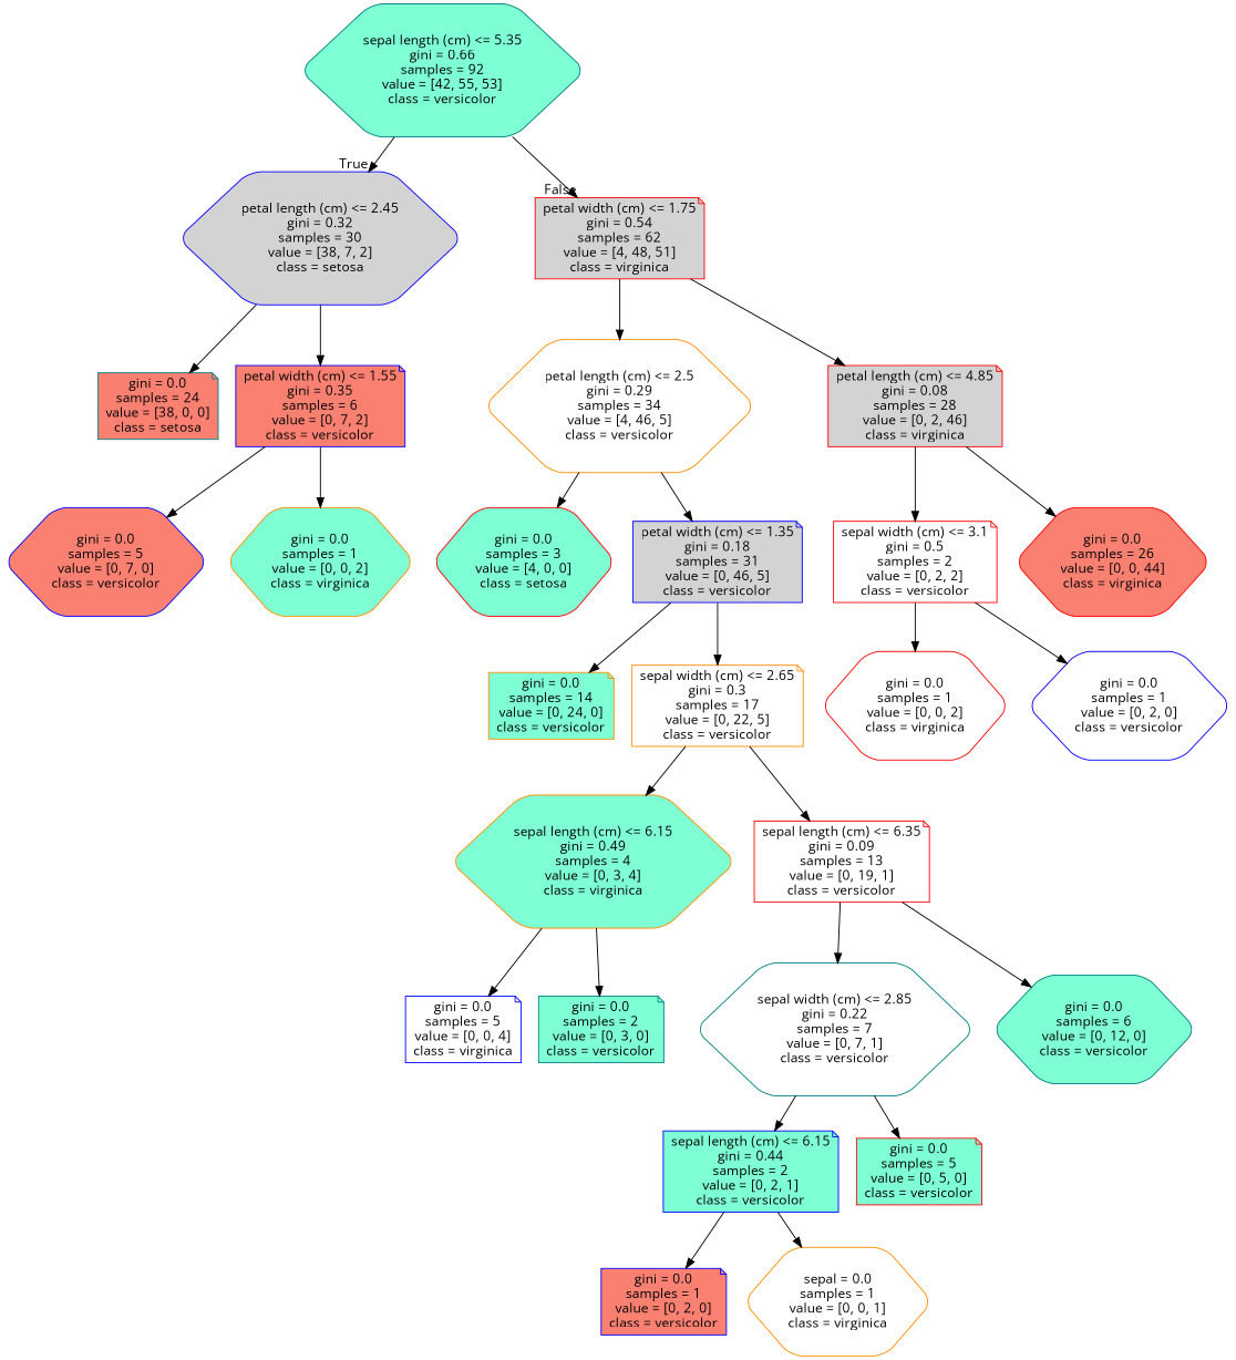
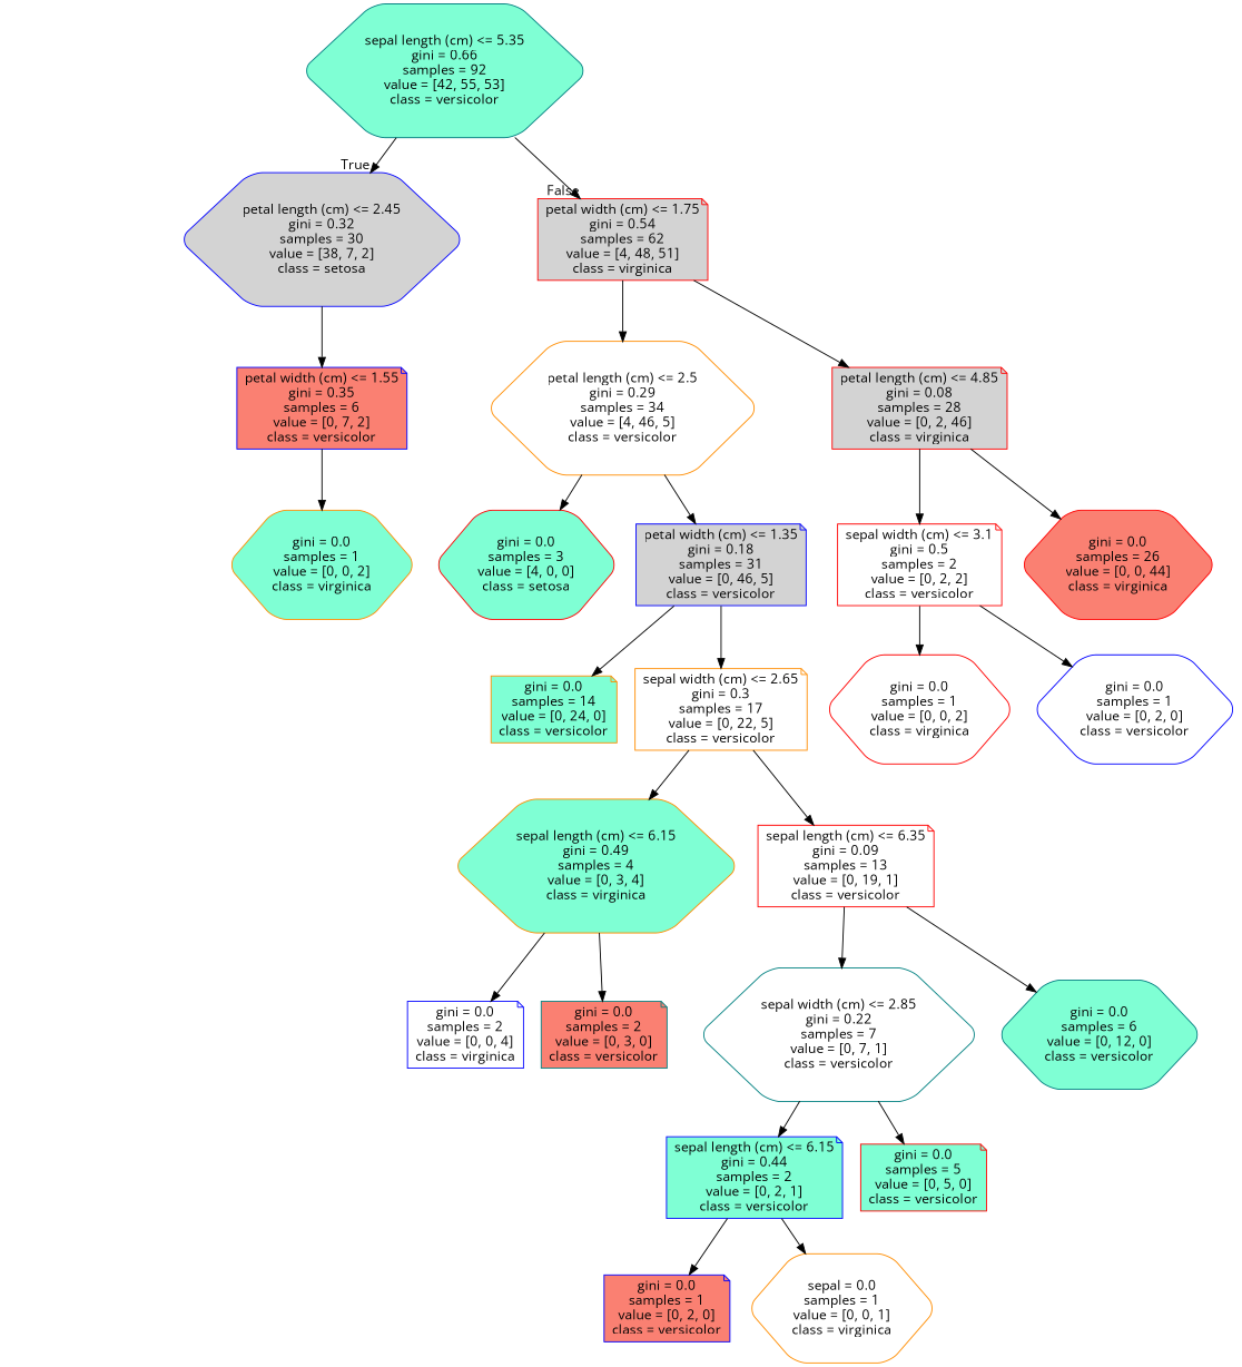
  digraph {
    fontname="Open Sans"
    node [color=blue fillcolor=aquamarine fontname="Open Sans" shape=note style="filled, rounded"]
    edge [fontname="Open Sans"]
    n1 [color=teal label="sepal length (cm) <= 5.35\ngini = 0.66\nsamples = 92\nvalue = [42, 55, 53]\nclass = versicolor" shape=hexagon]
    n2 [fillcolor=lightgrey label="petal length (cm) <= 2.45\ngini = 0.32\nsamples = 30\nvalue = [38, 7, 2]\nclass = setosa" shape=hexagon]
    n3 [color=red fillcolor=lightgrey label="petal width (cm) <= 1.75\ngini = 0.54\nsamples = 62\nvalue = [4, 48, 51]\nclass = virginica"]
-   n4 [color=teal fillcolor=salmon label="gini = 0.0\nsamples = 24\nvalue = [38, 0, 0]\nclass = setosa"]
    n5 [fillcolor=salmon label="petal width (cm) <= 1.55\ngini = 0.35\nsamples = 6\nvalue = [0, 7, 2]\nclass = versicolor"]
    n6 [color=darkorange fillcolor=white label="petal length (cm) <= 2.5\ngini = 0.29\nsamples = 34\nvalue = [4, 46, 5]\nclass = versicolor" shape=hexagon]
    n7 [color=red fillcolor=lightgrey label="petal length (cm) <= 4.85\ngini = 0.08\nsamples = 28\nvalue = [0, 2, 46]\nclass = virginica"]
-   n8 [fillcolor=salmon label="gini = 0.0\nsamples = 5\nvalue = [0, 7, 0]\nclass = versicolor" shape=hexagon]
    n9 [color=darkorange label="gini = 0.0\nsamples = 1\nvalue = [0, 0, 2]\nclass = virginica" shape=hexagon]
    n10 [color=red label="gini = 0.0\nsamples = 3\nvalue = [4, 0, 0]\nclass = setosa" shape=hexagon]
    n11 [fillcolor=lightgrey label="petal width (cm) <= 1.35\ngini = 0.18\nsamples = 31\nvalue = [0, 46, 5]\nclass = versicolor"]
    n12 [color=red fillcolor=white label="sepal width (cm) <= 3.1\ngini = 0.5\nsamples = 2\nvalue = [0, 2, 2]\nclass = versicolor"]
    n13 [color=red fillcolor=salmon label="gini = 0.0\nsamples = 26\nvalue = [0, 0, 44]\nclass = virginica" shape=hexagon]
    n14 [color=darkorange label="gini = 0.0\nsamples = 14\nvalue = [0, 24, 0]\nclass = versicolor"]
    n15 [color=darkorange fillcolor=white label="sepal width (cm) <= 2.65\ngini = 0.3\nsamples = 17\nvalue = [0, 22, 5]\nclass = versicolor"]
    n16 [color=darkorange label="sepal length (cm) <= 6.15\ngini = 0.49\nsamples = 4\nvalue = [0, 3, 4]\nclass = virginica" shape=hexagon]
    n17 [color=red fillcolor=white label="sepal length (cm) <= 6.35\ngini = 0.09\nsamples = 13\nvalue = [0, 19, 1]\nclass = versicolor"]
-   n18 [fillcolor=white label="gini = 0.0\nsamples = 5\nvalue = [0, 0, 4]\nclass = virginica"]
-   n19 [color=teal label="gini = 0.0\nsamples = 2\nvalue = [0, 3, 0]\nclass = versicolor"]
+   n18 [fillcolor=white label="gini = 0.0\nsamples = 2\nvalue = [0, 0, 4]\nclass = virginica"]
+   n19 [color=teal fillcolor=salmon label="gini = 0.0\nsamples = 2\nvalue = [0, 3, 0]\nclass = versicolor"]
    n20 [color=teal fillcolor=white label="sepal width (cm) <= 2.85\ngini = 0.22\nsamples = 7\nvalue = [0, 7, 1]\nclass = versicolor" shape=hexagon]
    n21 [color=teal label="gini = 0.0\nsamples = 6\nvalue = [0, 12, 0]\nclass = versicolor" shape=hexagon]
    n22 [label="sepal length (cm) <= 6.15\ngini = 0.44\nsamples = 2\nvalue = [0, 2, 1]\nclass = versicolor"]
    n23 [color=red label="gini = 0.0\nsamples = 5\nvalue = [0, 5, 0]\nclass = versicolor"]
    n24 [fillcolor=salmon label="gini = 0.0\nsamples = 1\nvalue = [0, 2, 0]\nclass = versicolor"]
    n25 [color=darkorange fillcolor=white label="sepal = 0.0\nsamples = 1\nvalue = [0, 0, 1]\nclass = virginica" shape=hexagon]
    n26 [color=red fillcolor=white label="gini = 0.0\nsamples = 1\nvalue = [0, 0, 2]\nclass = virginica" shape=hexagon]
    n27 [fillcolor=white label="gini = 0.0\nsamples = 1\nvalue = [0, 2, 0]\nclass = versicolor" shape=hexagon]
    n1 -> n2 [headlabel=True labelangle=45 labeldistance=2.5]
    n1 -> n3 [headlabel=False labelangle=-45 labeldistance=2.5]
-   n2 -> n4
    n2 -> n5
    n3 -> n6
    n3 -> n7
-   n5 -> n8
    n5 -> n9
    n6 -> n10
    n6 -> n11
    n7 -> n12
    n7 -> n13
    n11 -> n14
    n11 -> n15
    n12 -> n26
    n12 -> n27
    n15 -> n16
    n15 -> n17
    n16 -> n18
    n16 -> n19
    n17 -> n20
    n17 -> n21
    n20 -> n22
    n20 -> n23
    n22 -> n24
    n22 -> n25
  }
